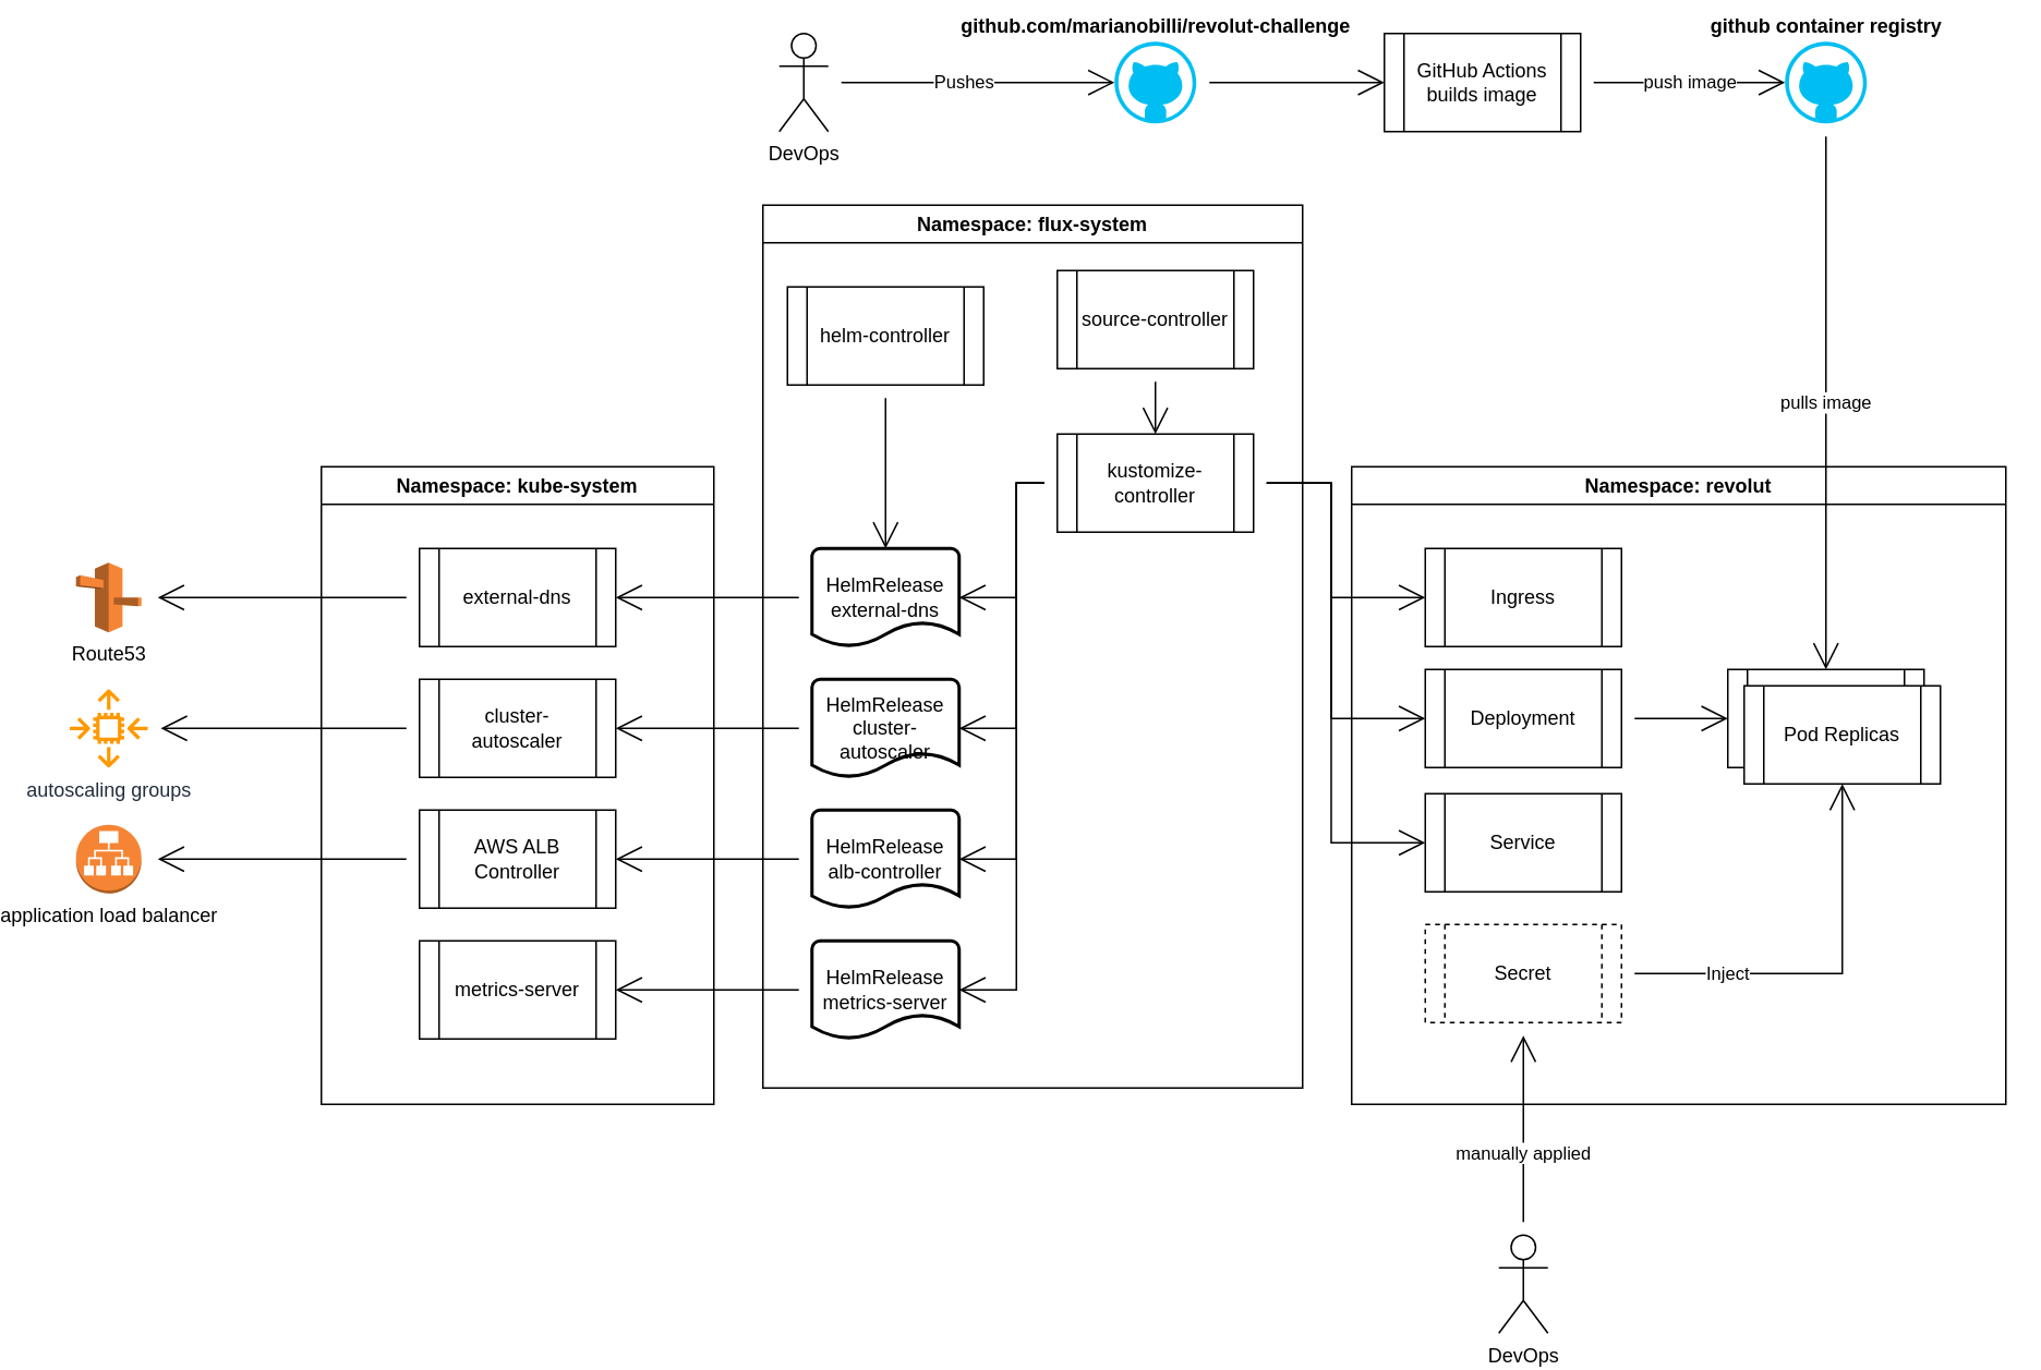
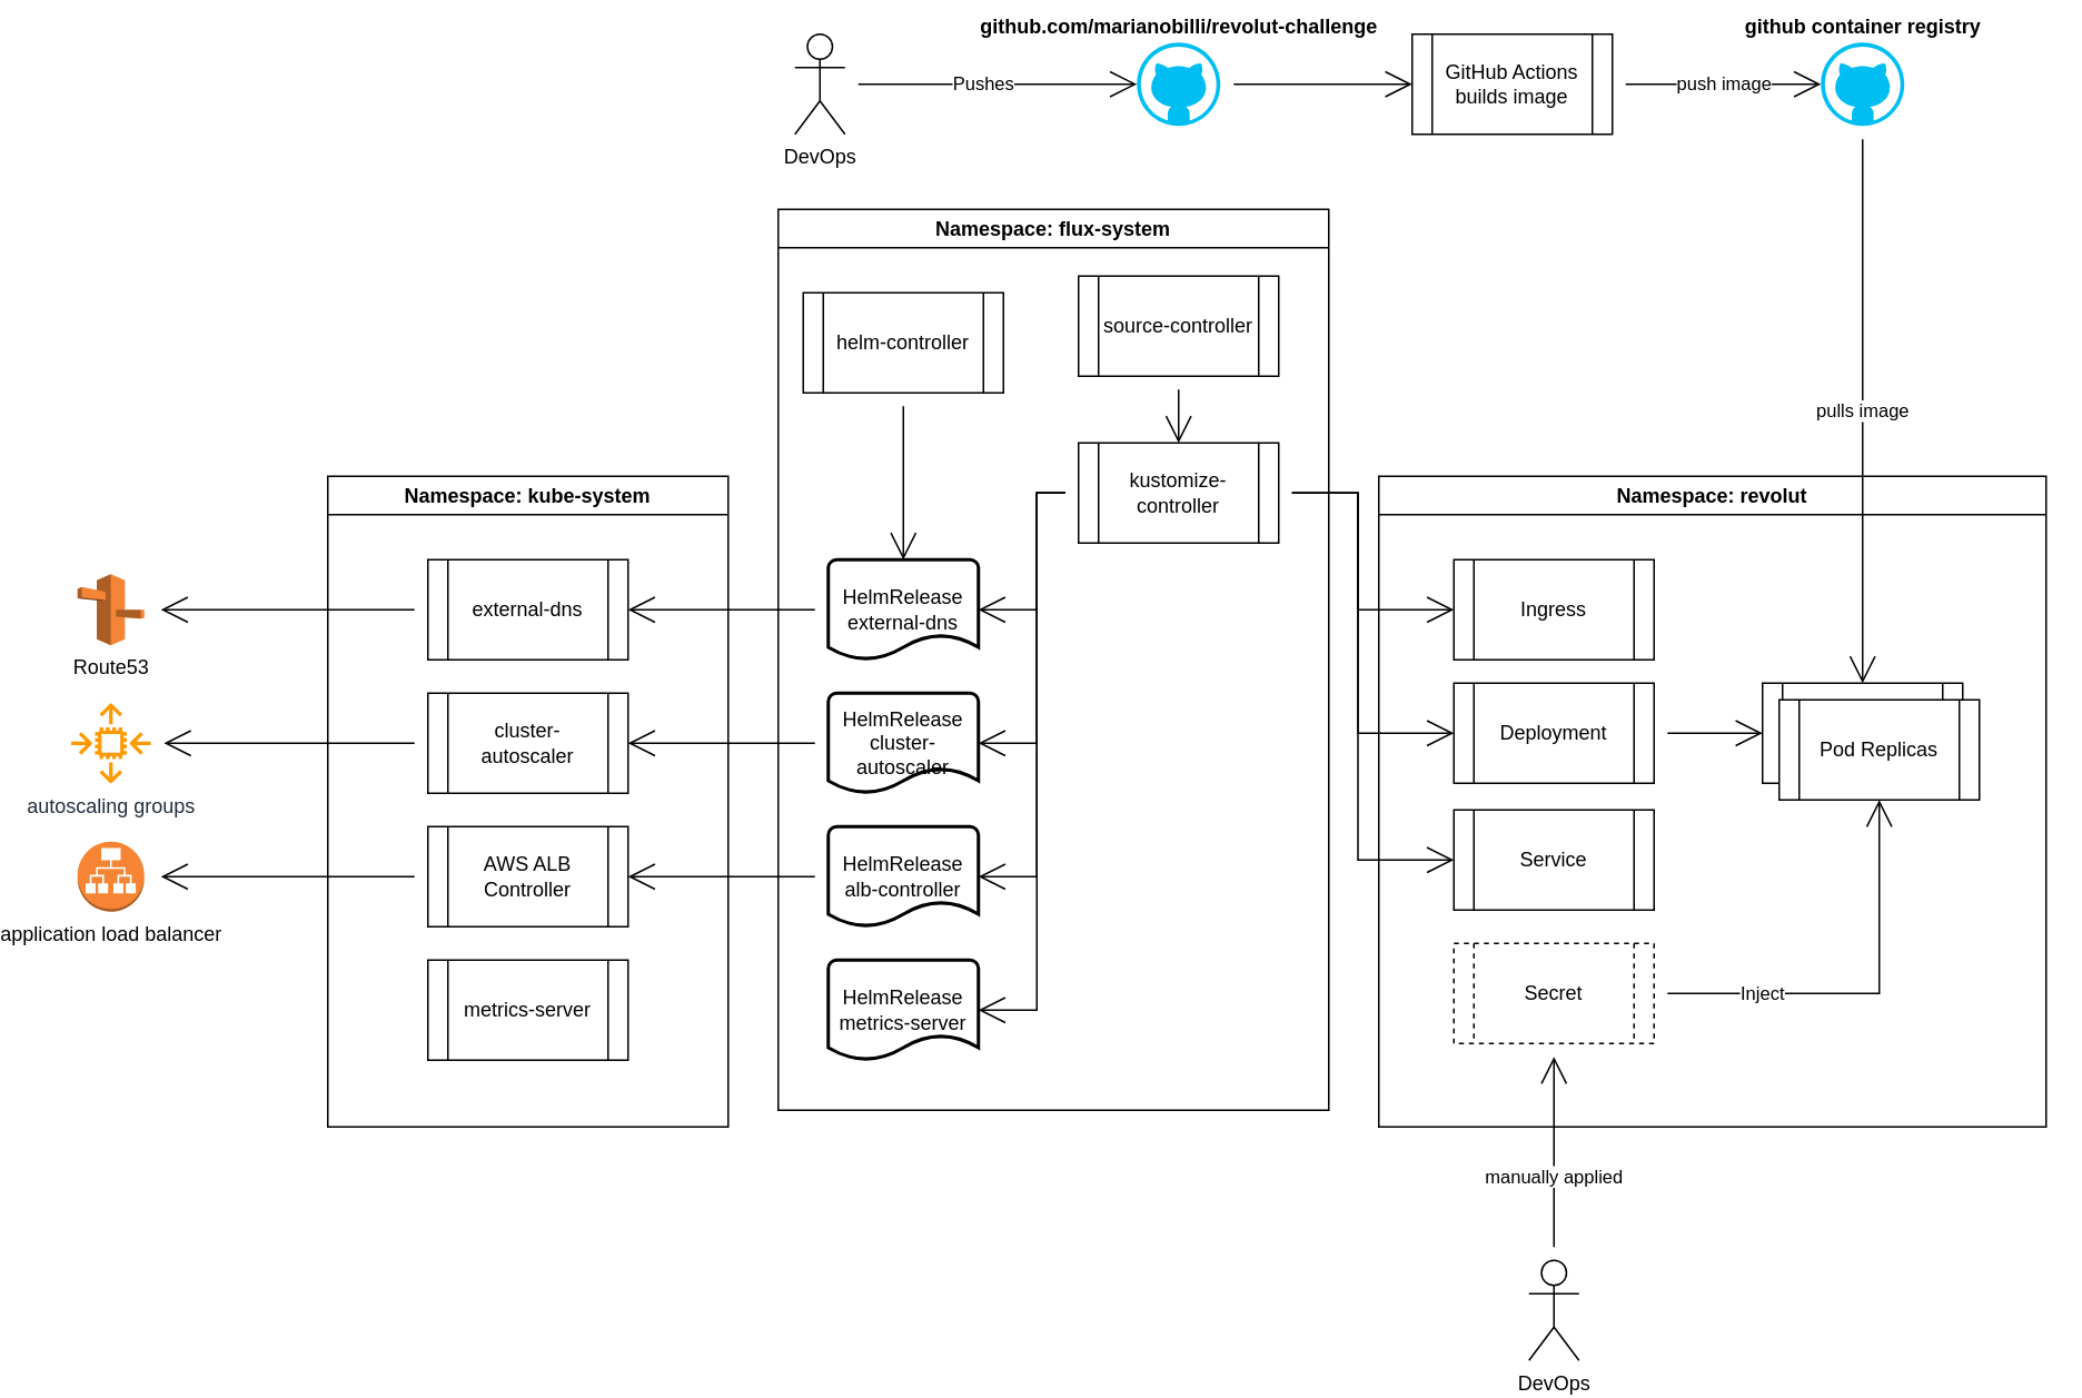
  <mxCell id="0" />
  <mxCell id="1" parent="0" />
  <mxCell id="2" value="Namespace: kube-system" style="swimlane;hachureGap=4;pointerEvents=0;" vertex="1" parent="1"><mxGeometry x="174" y="285" width="240" height="390" as="geometry" /></mxCell>
  <mxCell id="3" value="external-dns" style="shape=process;whiteSpace=wrap;html=1;backgroundOutline=1;hachureGap=4;pointerEvents=0;" vertex="1" parent="2"><mxGeometry x="60" y="50" width="120" height="60" as="geometry" /></mxCell>
  <mxCell id="4" value="cluster-autoscaler" style="shape=process;whiteSpace=wrap;html=1;backgroundOutline=1;hachureGap=4;pointerEvents=0;" vertex="1" parent="2"><mxGeometry x="60" y="130" width="120" height="60" as="geometry" /></mxCell>
  <mxCell id="5" value="AWS ALB Controller" style="shape=process;whiteSpace=wrap;html=1;backgroundOutline=1;hachureGap=4;pointerEvents=0;" vertex="1" parent="2"><mxGeometry x="60" y="210" width="120" height="60" as="geometry" /></mxCell>
  <mxCell id="6" value="metrics-server" style="shape=process;whiteSpace=wrap;html=1;backgroundOutline=1;hachureGap=4;pointerEvents=0;" vertex="1" parent="2"><mxGeometry x="60" y="290" width="120" height="60" as="geometry" /></mxCell>
  <mxCell id="7" value="HelmRelease&lt;br&gt;metrics-server" style="strokeWidth=2;html=1;shape=mxgraph.flowchart.document2;whiteSpace=wrap;size=0.25;hachureGap=4;pointerEvents=0;" vertex="1" parent="2"><mxGeometry x="300" y="290" width="90" height="60" as="geometry" /></mxCell>
- <mxCell id="8" style="edgeStyle=none;curved=1;rounded=0;orthogonalLoop=1;jettySize=auto;html=1;entryX=1;entryY=0.5;entryDx=0;entryDy=0;endArrow=open;startSize=14;endSize=14;sourcePerimeterSpacing=8;targetPerimeterSpacing=8;" edge="1" parent="2" source="7" target="6"><mxGeometry relative="1" as="geometry" /></mxCell>
  <mxCell id="9" value="Namespace: flux-system" style="swimlane;hachureGap=4;pointerEvents=0;startSize=23;" vertex="1" parent="1"><mxGeometry x="444" y="125" width="330" height="540" as="geometry" /></mxCell>
  <mxCell id="10" style="edgeStyle=orthogonalEdgeStyle;rounded=0;orthogonalLoop=1;jettySize=auto;html=1;entryX=0.5;entryY=0;entryDx=0;entryDy=0;endArrow=open;startSize=14;endSize=14;sourcePerimeterSpacing=8;targetPerimeterSpacing=8;" edge="1" parent="9" source="11" target="20"><mxGeometry relative="1" as="geometry" /></mxCell>
  <mxCell id="11" value="source-controller" style="shape=process;whiteSpace=wrap;html=1;backgroundOutline=1;hachureGap=4;pointerEvents=0;" vertex="1" parent="9"><mxGeometry x="180" y="40" width="120" height="60" as="geometry" /></mxCell>
  <mxCell id="12" style="edgeStyle=none;curved=1;rounded=0;orthogonalLoop=1;jettySize=auto;html=1;entryX=0.5;entryY=0;entryDx=0;entryDy=0;entryPerimeter=0;endArrow=open;startSize=14;endSize=14;sourcePerimeterSpacing=8;targetPerimeterSpacing=8;" edge="1" parent="9" source="13" target="14"><mxGeometry relative="1" as="geometry" /></mxCell>
  <mxCell id="13" value="helm-controller" style="shape=process;whiteSpace=wrap;html=1;backgroundOutline=1;hachureGap=4;pointerEvents=0;" vertex="1" parent="9"><mxGeometry x="15" y="50" width="120" height="60" as="geometry" /></mxCell>
  <mxCell id="14" value="HelmRelease&lt;br&gt;external-dns" style="strokeWidth=2;html=1;shape=mxgraph.flowchart.document2;whiteSpace=wrap;size=0.25;hachureGap=4;pointerEvents=0;" vertex="1" parent="9"><mxGeometry x="30" y="210" width="90" height="60" as="geometry" /></mxCell>
  <mxCell id="15" value="HelmRelease&lt;br&gt;cluster-autoscaler" style="strokeWidth=2;html=1;shape=mxgraph.flowchart.document2;whiteSpace=wrap;size=0.25;hachureGap=4;pointerEvents=0;" vertex="1" parent="9"><mxGeometry x="30" y="290" width="90" height="60" as="geometry" /></mxCell>
  <mxCell id="16" value="HelmRelease&lt;br&gt;alb-controller" style="strokeWidth=2;html=1;shape=mxgraph.flowchart.document2;whiteSpace=wrap;size=0.25;hachureGap=4;pointerEvents=0;" vertex="1" parent="9"><mxGeometry x="30" y="370" width="90" height="60" as="geometry" /></mxCell>
  <mxCell id="17" style="edgeStyle=orthogonalEdgeStyle;rounded=0;orthogonalLoop=1;jettySize=auto;html=1;entryX=1;entryY=0.5;entryDx=0;entryDy=0;entryPerimeter=0;endArrow=open;startSize=14;endSize=14;sourcePerimeterSpacing=8;targetPerimeterSpacing=8;" edge="1" parent="9" source="20" target="14"><mxGeometry relative="1" as="geometry" /></mxCell>
  <mxCell id="18" style="edgeStyle=orthogonalEdgeStyle;rounded=0;orthogonalLoop=1;jettySize=auto;html=1;entryX=1;entryY=0.5;entryDx=0;entryDy=0;entryPerimeter=0;endArrow=open;startSize=14;endSize=14;sourcePerimeterSpacing=8;targetPerimeterSpacing=8;" edge="1" parent="9" source="20" target="15"><mxGeometry relative="1" as="geometry" /></mxCell>
  <mxCell id="19" style="edgeStyle=orthogonalEdgeStyle;rounded=0;orthogonalLoop=1;jettySize=auto;html=1;entryX=1;entryY=0.5;entryDx=0;entryDy=0;entryPerimeter=0;endArrow=open;startSize=14;endSize=14;sourcePerimeterSpacing=8;targetPerimeterSpacing=8;" edge="1" parent="9" source="20" target="16"><mxGeometry relative="1" as="geometry" /></mxCell>
  <mxCell id="20" value="kustomize-controller" style="shape=process;whiteSpace=wrap;html=1;backgroundOutline=1;hachureGap=4;pointerEvents=0;" vertex="1" parent="9"><mxGeometry x="180" y="140" width="120" height="60" as="geometry" /></mxCell>
  <mxCell id="21" style="edgeStyle=none;curved=1;rounded=0;orthogonalLoop=1;jettySize=auto;html=1;entryX=1;entryY=0.5;entryDx=0;entryDy=0;endArrow=open;startSize=14;endSize=14;sourcePerimeterSpacing=8;targetPerimeterSpacing=8;" edge="1" parent="1" source="14" target="3"><mxGeometry relative="1" as="geometry" /></mxCell>
  <mxCell id="22" style="edgeStyle=none;curved=1;rounded=0;orthogonalLoop=1;jettySize=auto;html=1;entryX=1;entryY=0.5;entryDx=0;entryDy=0;endArrow=open;startSize=14;endSize=14;sourcePerimeterSpacing=8;targetPerimeterSpacing=8;" edge="1" parent="1" source="15" target="4"><mxGeometry relative="1" as="geometry" /></mxCell>
  <mxCell id="23" style="edgeStyle=none;curved=1;rounded=0;orthogonalLoop=1;jettySize=auto;html=1;entryX=1;entryY=0.5;entryDx=0;entryDy=0;endArrow=open;startSize=14;endSize=14;sourcePerimeterSpacing=8;targetPerimeterSpacing=8;" edge="1" parent="1" source="16" target="5"><mxGeometry relative="1" as="geometry" /></mxCell>
  <mxCell id="24" style="edgeStyle=orthogonalEdgeStyle;rounded=0;orthogonalLoop=1;jettySize=auto;html=1;entryX=0;entryY=0.5;entryDx=0;entryDy=0;endArrow=open;startSize=14;endSize=14;sourcePerimeterSpacing=8;targetPerimeterSpacing=8;" edge="1" parent="1" source="25" target="51"><mxGeometry relative="1" as="geometry" /></mxCell>
  <mxCell id="25" value="&lt;b&gt;github.com/marianobilli/revolut-challenge&lt;/b&gt;" style="verticalLabelPosition=top;html=1;verticalAlign=bottom;align=center;strokeColor=none;fillColor=#00BEF2;shape=mxgraph.azure.github_code;pointerEvents=1;hachureGap=4;labelPosition=center;" vertex="1" parent="1"><mxGeometry x="659" y="25" width="50" height="50" as="geometry" /></mxCell>
  <mxCell id="26" value="Route53" style="outlineConnect=0;dashed=0;verticalLabelPosition=bottom;verticalAlign=top;align=center;html=1;shape=mxgraph.aws3.route_53;fillColor=#F58536;gradientColor=none;hachureGap=4;pointerEvents=0;" vertex="1" parent="1"><mxGeometry x="24" y="343.63" width="40" height="42.75" as="geometry" /></mxCell>
  <mxCell id="27" value="" style="edgeStyle=none;curved=1;rounded=0;orthogonalLoop=1;jettySize=auto;html=1;endArrow=open;startSize=14;endSize=14;sourcePerimeterSpacing=8;targetPerimeterSpacing=8;" edge="1" parent="1" source="3"><mxGeometry x="0.259" y="-1" relative="1" as="geometry"><mxPoint x="74" y="365" as="targetPoint" /><mxPoint as="offset" /></mxGeometry></mxCell>
  <mxCell id="28" value="application load balancer" style="outlineConnect=0;dashed=0;verticalLabelPosition=bottom;verticalAlign=top;align=center;html=1;shape=mxgraph.aws3.application_load_balancer;fillColor=#F58534;gradientColor=none;hachureGap=4;pointerEvents=0;" vertex="1" parent="1"><mxGeometry x="24" y="504" width="40" height="42" as="geometry" /></mxCell>
  <mxCell id="29" style="edgeStyle=none;curved=1;rounded=0;orthogonalLoop=1;jettySize=auto;html=1;endArrow=open;startSize=14;endSize=14;sourcePerimeterSpacing=8;targetPerimeterSpacing=8;" edge="1" parent="1" source="5"><mxGeometry relative="1" as="geometry"><mxPoint x="74" y="525" as="targetPoint" /></mxGeometry></mxCell>
  <mxCell id="30" value="autoscaling groups" style="sketch=0;outlineConnect=0;fontColor=#232F3E;gradientColor=none;fillColor=#FF9900;strokeColor=none;dashed=0;verticalLabelPosition=bottom;verticalAlign=top;align=center;html=1;fontSize=12;fontStyle=0;aspect=fixed;pointerEvents=1;shape=mxgraph.aws4.auto_scaling2;hachureGap=4;" vertex="1" parent="1"><mxGeometry x="20" y="421" width="48" height="48" as="geometry" /></mxCell>
  <mxCell id="31" style="edgeStyle=none;curved=1;rounded=0;orthogonalLoop=1;jettySize=auto;html=1;endArrow=open;startSize=14;endSize=14;sourcePerimeterSpacing=8;targetPerimeterSpacing=8;" edge="1" parent="1" source="4" target="30"><mxGeometry relative="1" as="geometry" /></mxCell>
  <mxCell id="32" value="Namespace: revolut" style="swimlane;hachureGap=4;pointerEvents=0;" vertex="1" parent="1"><mxGeometry x="804" y="285" width="400" height="390" as="geometry" /></mxCell>
  <mxCell id="33" value="Ingress" style="shape=process;whiteSpace=wrap;html=1;backgroundOutline=1;hachureGap=4;pointerEvents=0;" vertex="1" parent="32"><mxGeometry x="45" y="50" width="120" height="60" as="geometry" /></mxCell>
  <mxCell id="34" style="edgeStyle=none;curved=1;rounded=0;orthogonalLoop=1;jettySize=auto;html=1;entryX=0;entryY=0.5;entryDx=0;entryDy=0;endArrow=open;startSize=14;endSize=14;sourcePerimeterSpacing=8;targetPerimeterSpacing=8;" edge="1" parent="32" source="35" target="39"><mxGeometry relative="1" as="geometry" /></mxCell>
  <mxCell id="35" value="Deployment" style="shape=process;whiteSpace=wrap;html=1;backgroundOutline=1;hachureGap=4;pointerEvents=0;" vertex="1" parent="32"><mxGeometry x="45" y="124" width="120" height="60" as="geometry" /></mxCell>
  <mxCell id="36" value="Service" style="shape=process;whiteSpace=wrap;html=1;backgroundOutline=1;hachureGap=4;pointerEvents=0;" vertex="1" parent="32"><mxGeometry x="45" y="200" width="120" height="60" as="geometry" /></mxCell>
  <mxCell id="37" value="Inject" style="edgeStyle=orthogonalEdgeStyle;rounded=0;orthogonalLoop=1;jettySize=auto;html=1;entryX=0.5;entryY=1;entryDx=0;entryDy=0;endArrow=open;startSize=14;endSize=14;sourcePerimeterSpacing=8;targetPerimeterSpacing=8;" edge="1" parent="32" source="38" target="40"><mxGeometry x="-0.531" relative="1" as="geometry"><mxPoint as="offset" /></mxGeometry></mxCell>
  <mxCell id="38" value="Secret" style="shape=process;whiteSpace=wrap;html=1;backgroundOutline=1;hachureGap=4;pointerEvents=0;dashed=1;" vertex="1" parent="32"><mxGeometry x="45" y="280" width="120" height="60" as="geometry" /></mxCell>
  <mxCell id="39" value="" style="shape=process;whiteSpace=wrap;html=1;backgroundOutline=1;hachureGap=4;pointerEvents=0;" vertex="1" parent="32"><mxGeometry x="230" y="124" width="120" height="60" as="geometry" /></mxCell>
  <mxCell id="40" value="Pod Replicas" style="shape=process;whiteSpace=wrap;html=1;backgroundOutline=1;hachureGap=4;pointerEvents=0;" vertex="1" parent="32"><mxGeometry x="240" y="134" width="120" height="60" as="geometry" /></mxCell>
  <mxCell id="41" style="edgeStyle=orthogonalEdgeStyle;rounded=0;orthogonalLoop=1;jettySize=auto;html=1;entryX=1;entryY=0.5;entryDx=0;entryDy=0;entryPerimeter=0;endArrow=open;startSize=14;endSize=14;sourcePerimeterSpacing=8;targetPerimeterSpacing=8;" edge="1" parent="1" source="20" target="7"><mxGeometry relative="1" as="geometry" /></mxCell>
  <mxCell id="42" style="edgeStyle=orthogonalEdgeStyle;rounded=0;orthogonalLoop=1;jettySize=auto;html=1;entryX=0;entryY=0.5;entryDx=0;entryDy=0;endArrow=open;startSize=14;endSize=14;sourcePerimeterSpacing=8;targetPerimeterSpacing=8;" edge="1" parent="1" source="20" target="33"><mxGeometry relative="1" as="geometry" /></mxCell>
  <mxCell id="43" style="edgeStyle=orthogonalEdgeStyle;rounded=0;orthogonalLoop=1;jettySize=auto;html=1;entryX=0;entryY=0.5;entryDx=0;entryDy=0;endArrow=open;startSize=14;endSize=14;sourcePerimeterSpacing=8;targetPerimeterSpacing=8;" edge="1" parent="1" source="20" target="35"><mxGeometry relative="1" as="geometry" /></mxCell>
  <mxCell id="44" style="edgeStyle=orthogonalEdgeStyle;rounded=0;orthogonalLoop=1;jettySize=auto;html=1;entryX=0;entryY=0.5;entryDx=0;entryDy=0;endArrow=open;startSize=14;endSize=14;sourcePerimeterSpacing=8;targetPerimeterSpacing=8;" edge="1" parent="1" source="20" target="36"><mxGeometry relative="1" as="geometry" /></mxCell>
  <mxCell id="45" value="manually applied" style="edgeStyle=orthogonalEdgeStyle;rounded=0;orthogonalLoop=1;jettySize=auto;html=1;endArrow=open;startSize=14;endSize=14;sourcePerimeterSpacing=8;targetPerimeterSpacing=8;" edge="1" parent="1" source="46" target="38"><mxGeometry x="-0.263" relative="1" as="geometry"><mxPoint as="offset" /></mxGeometry></mxCell>
  <mxCell id="46" value="DevOps" style="shape=umlActor;verticalLabelPosition=bottom;verticalAlign=top;html=1;outlineConnect=0;hachureGap=4;pointerEvents=0;" vertex="1" parent="1"><mxGeometry x="894" y="755" width="30" height="60" as="geometry" /></mxCell>
  <mxCell id="47" style="edgeStyle=orthogonalEdgeStyle;rounded=0;orthogonalLoop=1;jettySize=auto;html=1;entryX=0;entryY=0.5;entryDx=0;entryDy=0;entryPerimeter=0;endArrow=open;startSize=14;endSize=14;sourcePerimeterSpacing=8;targetPerimeterSpacing=8;" edge="1" parent="1" source="49" target="25"><mxGeometry relative="1" as="geometry" /></mxCell>
  <mxCell id="48" value="Pushes" style="edgeLabel;html=1;align=center;verticalAlign=middle;resizable=0;points=[];" vertex="1" connectable="0" parent="47"><mxGeometry x="-0.114" y="1" relative="1" as="geometry"><mxPoint as="offset" /></mxGeometry></mxCell>
  <mxCell id="49" value="DevOps" style="shape=umlActor;verticalLabelPosition=bottom;verticalAlign=top;html=1;outlineConnect=0;hachureGap=4;pointerEvents=0;" vertex="1" parent="1"><mxGeometry x="454" y="20" width="30" height="60" as="geometry" /></mxCell>
  <mxCell id="50" value="push image" style="edgeStyle=orthogonalEdgeStyle;rounded=0;orthogonalLoop=1;jettySize=auto;html=1;entryX=0;entryY=0.5;entryDx=0;entryDy=0;entryPerimeter=0;endArrow=open;startSize=14;endSize=14;sourcePerimeterSpacing=8;targetPerimeterSpacing=8;" edge="1" parent="1" source="51" target="53"><mxGeometry relative="1" as="geometry" /></mxCell>
  <mxCell id="51" value="GitHub Actions builds image" style="shape=process;whiteSpace=wrap;html=1;backgroundOutline=1;hachureGap=4;pointerEvents=0;" vertex="1" parent="1"><mxGeometry x="824" y="20" width="120" height="60" as="geometry" /></mxCell>
  <mxCell id="52" value="pulls image" style="edgeStyle=orthogonalEdgeStyle;rounded=0;orthogonalLoop=1;jettySize=auto;html=1;entryX=0.5;entryY=0;entryDx=0;entryDy=0;endArrow=open;startSize=14;endSize=14;sourcePerimeterSpacing=8;targetPerimeterSpacing=8;" edge="1" parent="1" source="53" target="39"><mxGeometry relative="1" as="geometry" /></mxCell>
  <mxCell id="53" value="&lt;b&gt;github container registry&lt;/b&gt;" style="verticalLabelPosition=top;html=1;verticalAlign=bottom;align=center;strokeColor=none;fillColor=#00BEF2;shape=mxgraph.azure.github_code;pointerEvents=1;hachureGap=4;labelPosition=center;" vertex="1" parent="1"><mxGeometry x="1069" y="25" width="50" height="50" as="geometry" /></mxCell>
